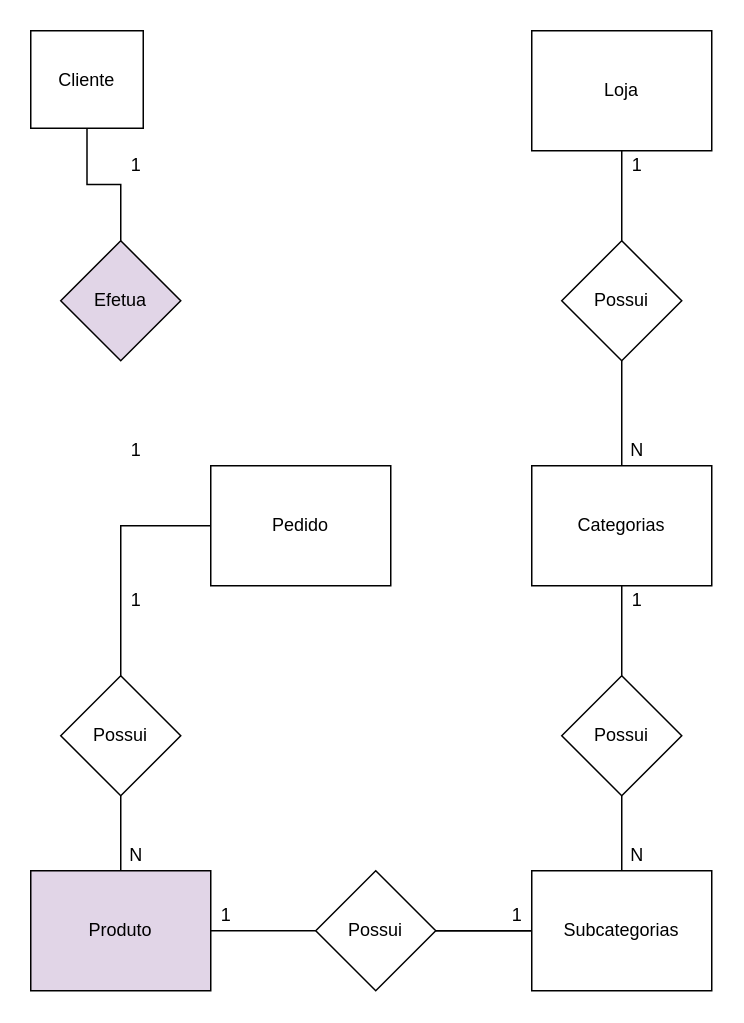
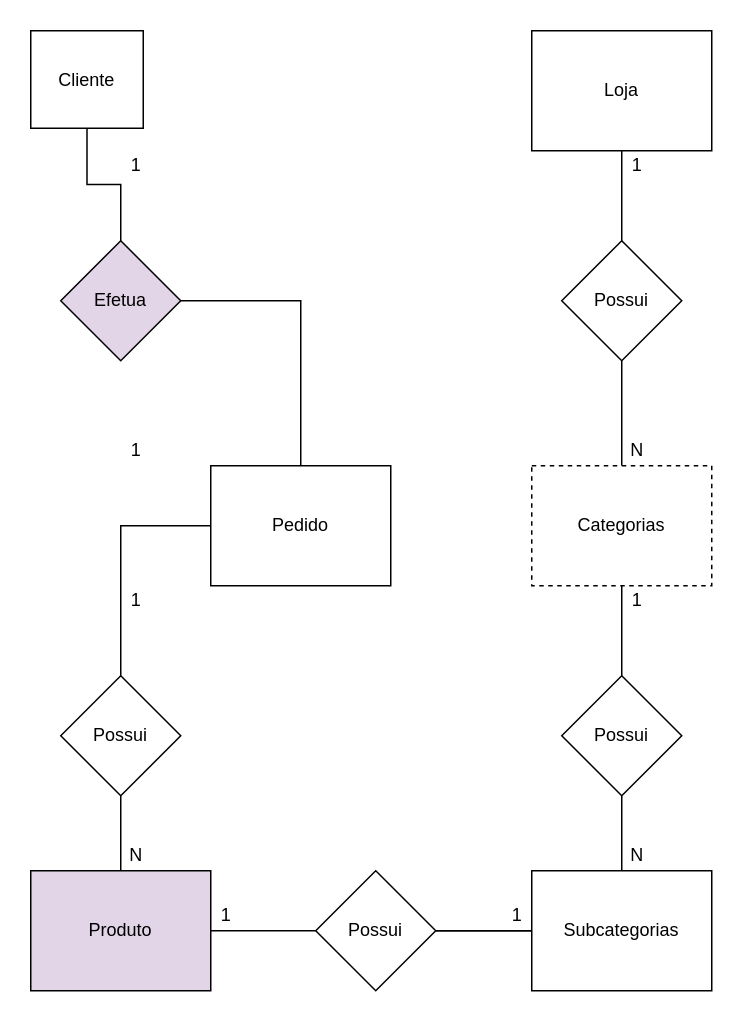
  <mxCell id="0" />
  <mxCell id="1" parent="0" />
  <mxCell id="2" value="Loja" style="rounded=0;whiteSpace=wrap;html=1;" vertex="1" parent="1"><mxGeometry x="354" y="20" width="120" height="80" as="geometry" /></mxCell>
  <mxCell id="3" style="edgeStyle=orthogonalEdgeStyle;rounded=0;orthogonalLoop=1;jettySize=auto;html=1;entryX=0.5;entryY=1;entryDx=0;entryDy=0;endArrow=none;endFill=0;" edge="1" parent="1" source="5" target="9"><mxGeometry relative="1" as="geometry" /></mxCell>
  <mxCell id="4" style="edgeStyle=orthogonalEdgeStyle;rounded=0;orthogonalLoop=1;jettySize=auto;html=1;entryX=0.5;entryY=0;entryDx=0;entryDy=0;endArrow=none;endFill=0;" edge="1" parent="1" source="5" target="13"><mxGeometry relative="1" as="geometry" /></mxCell>
- <mxCell id="5" value="Categorias" style="rounded=0;whiteSpace=wrap;html=1;" vertex="1" parent="1"><mxGeometry x="354" y="310" width="120" height="80" as="geometry" /></mxCell>
+ <mxCell id="5" value="Categorias" style="rounded=0;whiteSpace=wrap;html=1;dashed=1;" vertex="1" parent="1"><mxGeometry x="354" y="310" width="120" height="80" as="geometry" /></mxCell>
  <mxCell id="6" value="1" style="text;html=1;align=center;verticalAlign=middle;resizable=0;points=[];autosize=1;" vertex="1" parent="1"><mxGeometry x="414" y="100" width="20" height="20" as="geometry" /></mxCell>
  <mxCell id="7" value="N" style="text;html=1;align=center;verticalAlign=middle;resizable=0;points=[];autosize=1;" vertex="1" parent="1"><mxGeometry x="414" y="290" width="20" height="20" as="geometry" /></mxCell>
  <mxCell id="8" style="edgeStyle=orthogonalEdgeStyle;rounded=0;orthogonalLoop=1;jettySize=auto;html=1;endArrow=none;endFill=0;entryX=0.5;entryY=1;entryDx=0;entryDy=0;" edge="1" parent="1" source="9" target="2"><mxGeometry relative="1" as="geometry"><mxPoint x="410" y="120" as="targetPoint" /></mxGeometry></mxCell>
  <mxCell id="9" value="Possui" style="rhombus;whiteSpace=wrap;html=1;" vertex="1" parent="1"><mxGeometry x="374" y="160" width="80" height="80" as="geometry" /></mxCell>
  <mxCell id="10" value="" style="edgeStyle=orthogonalEdgeStyle;rounded=0;orthogonalLoop=1;jettySize=auto;html=1;endArrow=none;endFill=0;" edge="1" parent="1" source="11" target="19"><mxGeometry relative="1" as="geometry" /></mxCell>
  <mxCell id="11" value="Subcategorias" style="rounded=0;whiteSpace=wrap;html=1;" vertex="1" parent="1"><mxGeometry x="354" y="580" width="120" height="80" as="geometry" /></mxCell>
  <mxCell id="12" style="edgeStyle=orthogonalEdgeStyle;rounded=0;orthogonalLoop=1;jettySize=auto;html=1;entryX=0.5;entryY=0;entryDx=0;entryDy=0;endArrow=none;endFill=0;" edge="1" parent="1" source="13" target="11"><mxGeometry relative="1" as="geometry" /></mxCell>
  <mxCell id="13" value="Possui" style="rhombus;whiteSpace=wrap;html=1;" vertex="1" parent="1"><mxGeometry x="374" y="450" width="80" height="80" as="geometry" /></mxCell>
  <mxCell id="14" value="1" style="text;html=1;align=center;verticalAlign=middle;resizable=0;points=[];autosize=1;" vertex="1" parent="1"><mxGeometry x="414" y="390" width="20" height="20" as="geometry" /></mxCell>
  <mxCell id="15" value="N" style="text;html=1;align=center;verticalAlign=middle;resizable=0;points=[];autosize=1;" vertex="1" parent="1"><mxGeometry x="414" y="560" width="20" height="20" as="geometry" /></mxCell>
  <mxCell id="16" style="edgeStyle=orthogonalEdgeStyle;rounded=0;orthogonalLoop=1;jettySize=auto;html=1;entryX=0;entryY=0.5;entryDx=0;entryDy=0;endArrow=none;endFill=0;" edge="1" parent="1" source="17" target="19"><mxGeometry relative="1" as="geometry" /></mxCell>
  <mxCell id="17" value="Produto" style="rounded=0;whiteSpace=wrap;html=1;fillColor=#e1d5e7;" vertex="1" parent="1"><mxGeometry x="20" y="580" width="120" height="80" as="geometry" /></mxCell>
  <mxCell id="18" style="edgeStyle=orthogonalEdgeStyle;rounded=0;orthogonalLoop=1;jettySize=auto;html=1;entryX=0;entryY=0.5;entryDx=0;entryDy=0;endArrow=none;endFill=0;" edge="1" parent="1" source="19" target="11"><mxGeometry relative="1" as="geometry" /></mxCell>
  <mxCell id="19" value="Possui" style="rhombus;whiteSpace=wrap;html=1;" vertex="1" parent="1"><mxGeometry x="210" y="580" width="80" height="80" as="geometry" /></mxCell>
  <mxCell id="20" value="1" style="text;html=1;align=center;verticalAlign=middle;resizable=0;points=[];autosize=1;" vertex="1" parent="1"><mxGeometry x="140" y="600" width="20" height="20" as="geometry" /></mxCell>
  <mxCell id="21" value="1" style="text;html=1;align=center;verticalAlign=middle;resizable=0;points=[];autosize=1;" vertex="1" parent="1"><mxGeometry x="334" y="600" width="20" height="20" as="geometry" /></mxCell>
  <mxCell id="22" style="edgeStyle=orthogonalEdgeStyle;rounded=0;orthogonalLoop=1;jettySize=auto;html=1;entryX=0.5;entryY=0;entryDx=0;entryDy=0;endArrow=none;endFill=0;" edge="1" parent="1" source="23" target="25"><mxGeometry relative="1" as="geometry" /></mxCell>
  <mxCell id="23" value="Cliente" style="rounded=0;whiteSpace=wrap;html=1;" vertex="1" parent="1"><mxGeometry x="20" y="20" width="75" height="65" as="geometry" /></mxCell>
+ <mxCell id="24" style="edgeStyle=orthogonalEdgeStyle;rounded=0;orthogonalLoop=1;jettySize=auto;html=1;entryX=0.5;entryY=0;entryDx=0;entryDy=0;endArrow=none;endFill=0;" edge="1" parent="1" source="25" target="28"><mxGeometry relative="1" as="geometry" /></mxCell>
  <mxCell id="25" value="Efetua" style="rhombus;whiteSpace=wrap;html=1;fillColor=#e1d5e7;" vertex="1" parent="1"><mxGeometry x="40" y="160" width="80" height="80" as="geometry" /></mxCell>
  <mxCell id="26" value="1" style="text;html=1;align=center;verticalAlign=middle;resizable=0;points=[];autosize=1;" vertex="1" parent="1"><mxGeometry x="80" y="100" width="20" height="20" as="geometry" /></mxCell>
  <mxCell id="27" style="edgeStyle=orthogonalEdgeStyle;rounded=0;orthogonalLoop=1;jettySize=auto;html=1;entryX=0.5;entryY=0;entryDx=0;entryDy=0;endArrow=none;endFill=0;" edge="1" parent="1" source="28" target="31"><mxGeometry relative="1" as="geometry" /></mxCell>
  <mxCell id="28" value="Pedido" style="rounded=0;whiteSpace=wrap;html=1;" vertex="1" parent="1"><mxGeometry x="140" y="310" width="120" height="80" as="geometry" /></mxCell>
  <mxCell id="29" value="1" style="text;html=1;align=center;verticalAlign=middle;resizable=0;points=[];autosize=1;" vertex="1" parent="1"><mxGeometry x="80" y="290" width="20" height="20" as="geometry" /></mxCell>
  <mxCell id="30" style="edgeStyle=orthogonalEdgeStyle;rounded=0;orthogonalLoop=1;jettySize=auto;html=1;entryX=0.5;entryY=0;entryDx=0;entryDy=0;endArrow=none;endFill=0;" edge="1" parent="1" source="31" target="17"><mxGeometry relative="1" as="geometry" /></mxCell>
  <mxCell id="31" value="Possui" style="rhombus;whiteSpace=wrap;html=1;" vertex="1" parent="1"><mxGeometry x="40" y="450" width="80" height="80" as="geometry" /></mxCell>
  <mxCell id="32" value="1" style="text;html=1;align=center;verticalAlign=middle;resizable=0;points=[];autosize=1;" vertex="1" parent="1"><mxGeometry x="80" y="390" width="20" height="20" as="geometry" /></mxCell>
  <mxCell id="33" value="N" style="text;html=1;align=center;verticalAlign=middle;resizable=0;points=[];autosize=1;" vertex="1" parent="1"><mxGeometry x="80" y="560" width="20" height="20" as="geometry" /></mxCell>
